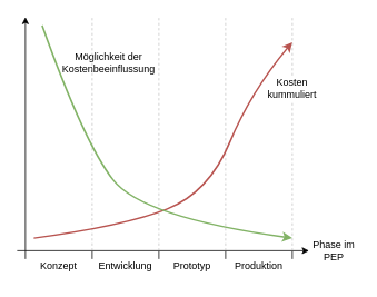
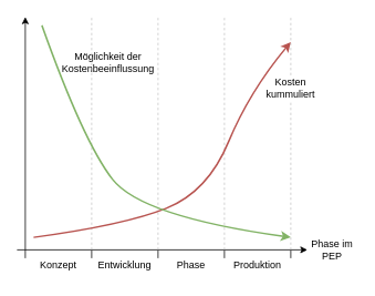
  <mxCell id="0" />
  <mxCell id="1" parent="0" />
  <mxCell id="2" value="" style="endArrow=none;html=1;rounded=0;" parent="1" edge="1"><mxGeometry width="50" height="50" relative="1" as="geometry"><mxPoint x="110" y="310" as="sourcePoint" /><mxPoint x="110" y="300" as="targetPoint" /></mxGeometry></mxCell>
  <mxCell id="3" value="" style="endArrow=classic;html=1;rounded=0;" parent="1" edge="1"><mxGeometry width="50" height="50" relative="1" as="geometry"><mxPoint x="30" y="300" as="sourcePoint" /><mxPoint x="370" y="300" as="targetPoint" /></mxGeometry></mxCell>
  <mxCell id="4" value="" style="endArrow=classic;html=1;rounded=0;" parent="1" edge="1"><mxGeometry width="50" height="50" relative="1" as="geometry"><mxPoint x="30" y="310" as="sourcePoint" /><mxPoint x="30" y="20" as="targetPoint" /></mxGeometry></mxCell>
  <mxCell id="5" value="" style="endArrow=none;html=1;rounded=0;" parent="1" edge="1"><mxGeometry width="50" height="50" relative="1" as="geometry"><mxPoint x="190" y="310" as="sourcePoint" /><mxPoint x="190" y="300" as="targetPoint" /></mxGeometry></mxCell>
  <mxCell id="6" value="Entwicklung" style="text;html=1;align=center;verticalAlign=middle;whiteSpace=wrap;rounded=0;" parent="1" vertex="1"><mxGeometry x="120" y="304" width="60" height="30" as="geometry" /></mxCell>
  <mxCell id="7" value="Konzept" style="text;html=1;align=center;verticalAlign=middle;whiteSpace=wrap;rounded=0;" parent="1" vertex="1"><mxGeometry x="40" y="304" width="60" height="30" as="geometry" /></mxCell>
  <mxCell id="8" value="Phase im PEP" style="text;html=1;align=center;verticalAlign=middle;whiteSpace=wrap;rounded=0;" parent="1" vertex="1"><mxGeometry x="370" y="285" width="60" height="30" as="geometry" /></mxCell>
  <mxCell id="9" value="" style="endArrow=none;html=1;rounded=0;" parent="1" edge="1"><mxGeometry width="50" height="50" relative="1" as="geometry"><mxPoint x="270" y="310" as="sourcePoint" /><mxPoint x="270" y="300" as="targetPoint" /></mxGeometry></mxCell>
  <mxCell id="10" value="" style="endArrow=none;html=1;rounded=0;" parent="1" edge="1"><mxGeometry width="50" height="50" relative="1" as="geometry"><mxPoint x="350" y="310" as="sourcePoint" /><mxPoint x="350" y="300" as="targetPoint" /></mxGeometry></mxCell>
- <mxCell id="11" value="Prototyp" style="text;html=1;align=center;verticalAlign=middle;whiteSpace=wrap;rounded=0;" parent="1" vertex="1"><mxGeometry x="200" y="304" width="60" height="30" as="geometry" /></mxCell>
+ <mxCell id="11" value="Phase" style="text;html=1;align=center;verticalAlign=middle;whiteSpace=wrap;rounded=0;" parent="1" vertex="1"><mxGeometry x="200" y="304" width="60" height="30" as="geometry" /></mxCell>
  <mxCell id="12" value="" style="endArrow=none;html=1;rounded=0;" parent="1" edge="1"><mxGeometry width="50" height="50" relative="1" as="geometry"><mxPoint x="20" y="300" as="sourcePoint" /><mxPoint x="30" y="300" as="targetPoint" /></mxGeometry></mxCell>
  <mxCell id="13" value="Produktion" style="text;html=1;align=center;verticalAlign=middle;whiteSpace=wrap;rounded=0;" parent="1" vertex="1"><mxGeometry x="280" y="304" width="60" height="30" as="geometry" /></mxCell>
  <mxCell id="14" value="Möglichkeit der Kostenbeeinflussung" style="text;html=1;align=center;verticalAlign=middle;whiteSpace=wrap;rounded=0;rotation=0;" parent="1" vertex="1"><mxGeometry x="80" y="60" width="100" height="30" as="geometry" /></mxCell>
  <mxCell id="15" value="" style="endArrow=none;dashed=1;html=1;strokeWidth=1;rounded=0;fillColor=#f5f5f5;strokeColor=#C4C4C4;jumpSize=6;" parent="1" edge="1"><mxGeometry width="50" height="50" relative="1" as="geometry"><mxPoint x="110" y="300" as="sourcePoint" /><mxPoint x="110" y="20" as="targetPoint" /></mxGeometry></mxCell>
  <mxCell id="16" value="" style="endArrow=none;dashed=1;html=1;strokeWidth=1;rounded=0;fillColor=#f5f5f5;strokeColor=#C4C4C4;jumpSize=6;" parent="1" edge="1"><mxGeometry width="50" height="50" relative="1" as="geometry"><mxPoint x="190" y="300" as="sourcePoint" /><mxPoint x="190" y="20" as="targetPoint" /></mxGeometry></mxCell>
  <mxCell id="17" value="" style="endArrow=none;dashed=1;html=1;strokeWidth=1;rounded=0;fillColor=#f5f5f5;strokeColor=#C4C4C4;jumpSize=6;" parent="1" edge="1"><mxGeometry width="50" height="50" relative="1" as="geometry"><mxPoint x="270" y="300" as="sourcePoint" /><mxPoint x="270" y="20" as="targetPoint" /></mxGeometry></mxCell>
  <mxCell id="18" value="" style="endArrow=none;dashed=1;html=1;strokeWidth=1;rounded=0;fillColor=#f5f5f5;strokeColor=#C4C4C4;jumpSize=6;" parent="1" edge="1" source="21"><mxGeometry width="50" height="50" relative="1" as="geometry"><mxPoint x="350" y="300" as="sourcePoint" /><mxPoint x="350" y="20" as="targetPoint" /></mxGeometry></mxCell>
  <mxCell id="19" value="" style="curved=1;endArrow=classic;html=1;rounded=0;fillColor=#f8cecc;strokeColor=#b85450;strokeWidth=2;" parent="1" edge="1"><mxGeometry width="50" height="50" relative="1" as="geometry"><mxPoint x="40" y="285" as="sourcePoint" /><mxPoint x="350" y="50" as="targetPoint" /><Array as="points"><mxPoint x="150" y="270" /><mxPoint x="250" y="230" /><mxPoint x="300" y="110" /></Array></mxGeometry></mxCell>
  <mxCell id="20" value="" style="endArrow=none;dashed=1;html=1;strokeWidth=1;rounded=0;fillColor=#f5f5f5;strokeColor=#C4C4C4;jumpSize=6;" edge="1" parent="1" target="21"><mxGeometry width="50" height="50" relative="1" as="geometry"><mxPoint x="350" y="300" as="sourcePoint" /><mxPoint x="350" y="20" as="targetPoint" /></mxGeometry></mxCell>
  <mxCell id="21" value="Kosten kummuliert" style="text;html=1;align=center;verticalAlign=middle;whiteSpace=wrap;rounded=0;rotation=0;" parent="1" vertex="1"><mxGeometry x="330" y="90" width="40" height="30" as="geometry" /></mxCell>
  <mxCell id="22" value="" style="curved=1;endArrow=classic;html=1;rounded=0;fillColor=#f8cecc;strokeColor=#82B366;strokeWidth=2;" edge="1" parent="1"><mxGeometry width="50" height="50" relative="1" as="geometry"><mxPoint x="50" y="30" as="sourcePoint" /><mxPoint x="350" y="285" as="targetPoint" /><Array as="points"><mxPoint x="100" y="170" /><mxPoint x="170" y="260" /></Array></mxGeometry></mxCell>
